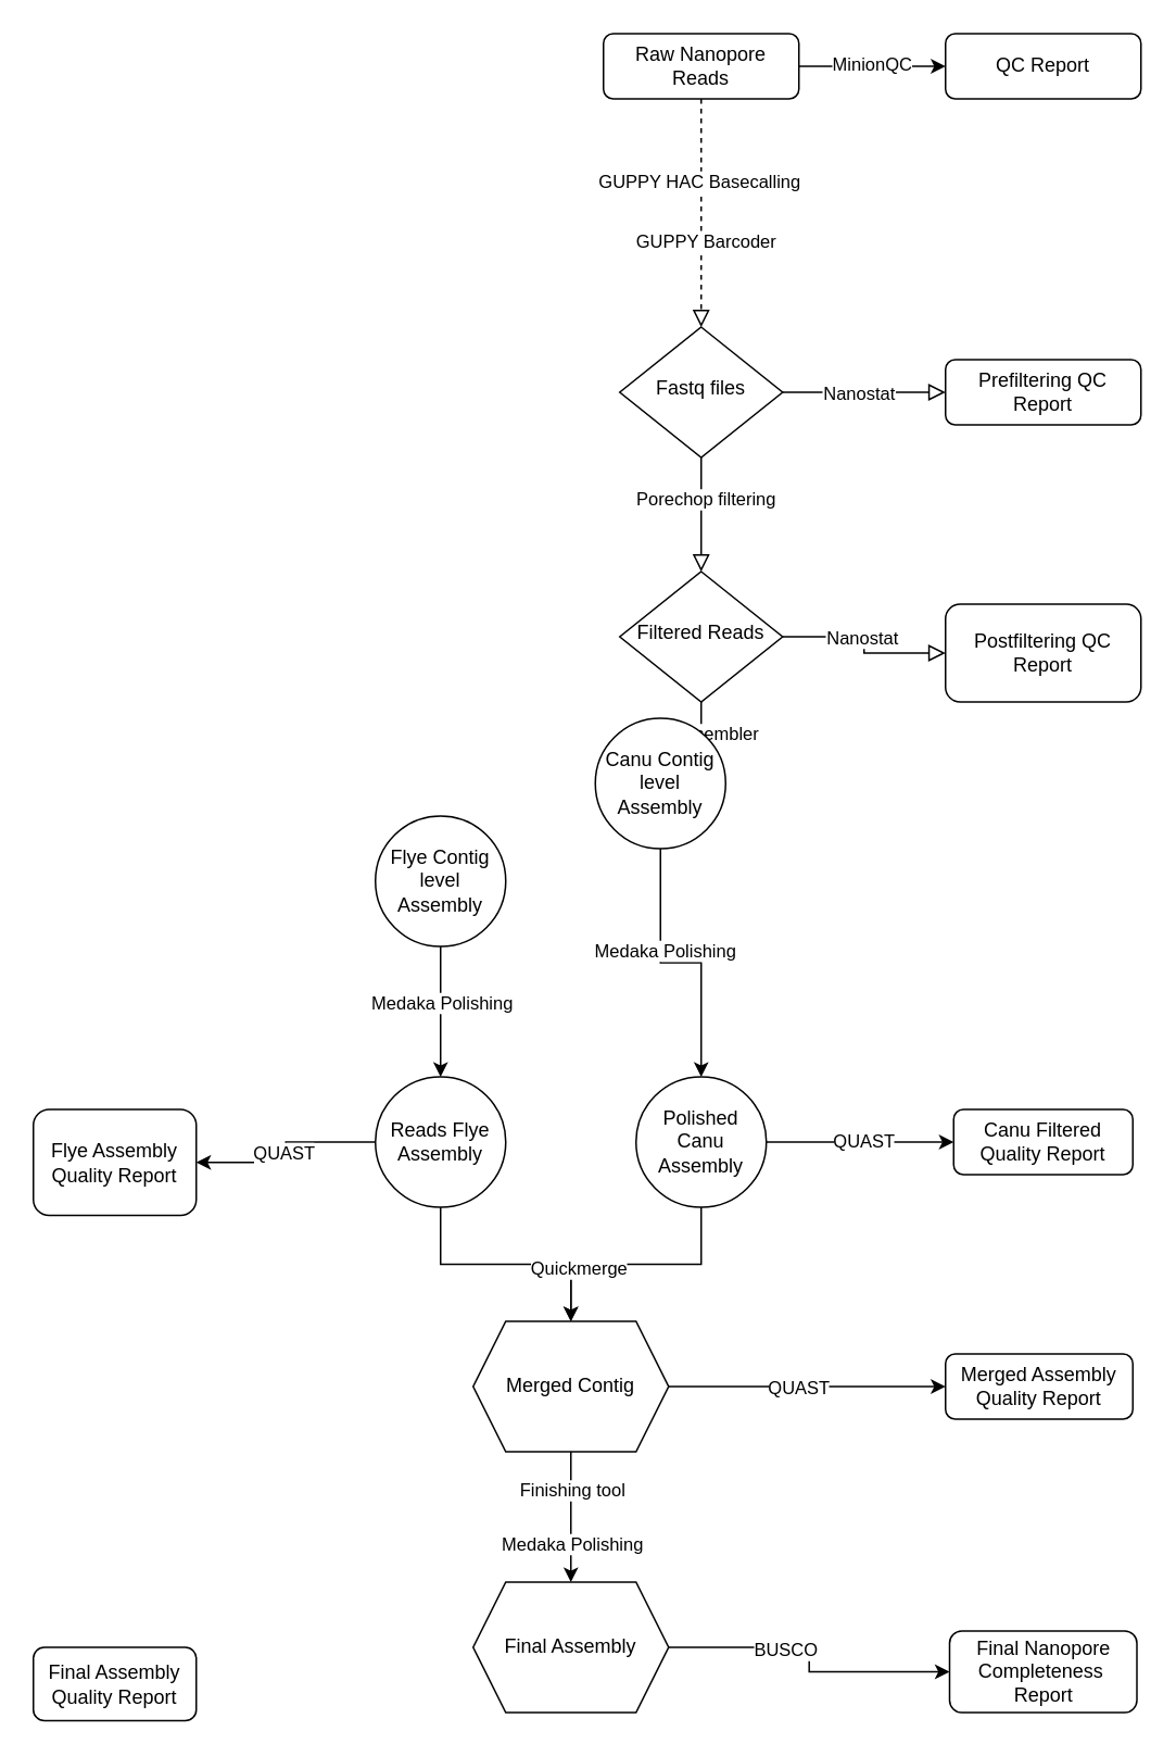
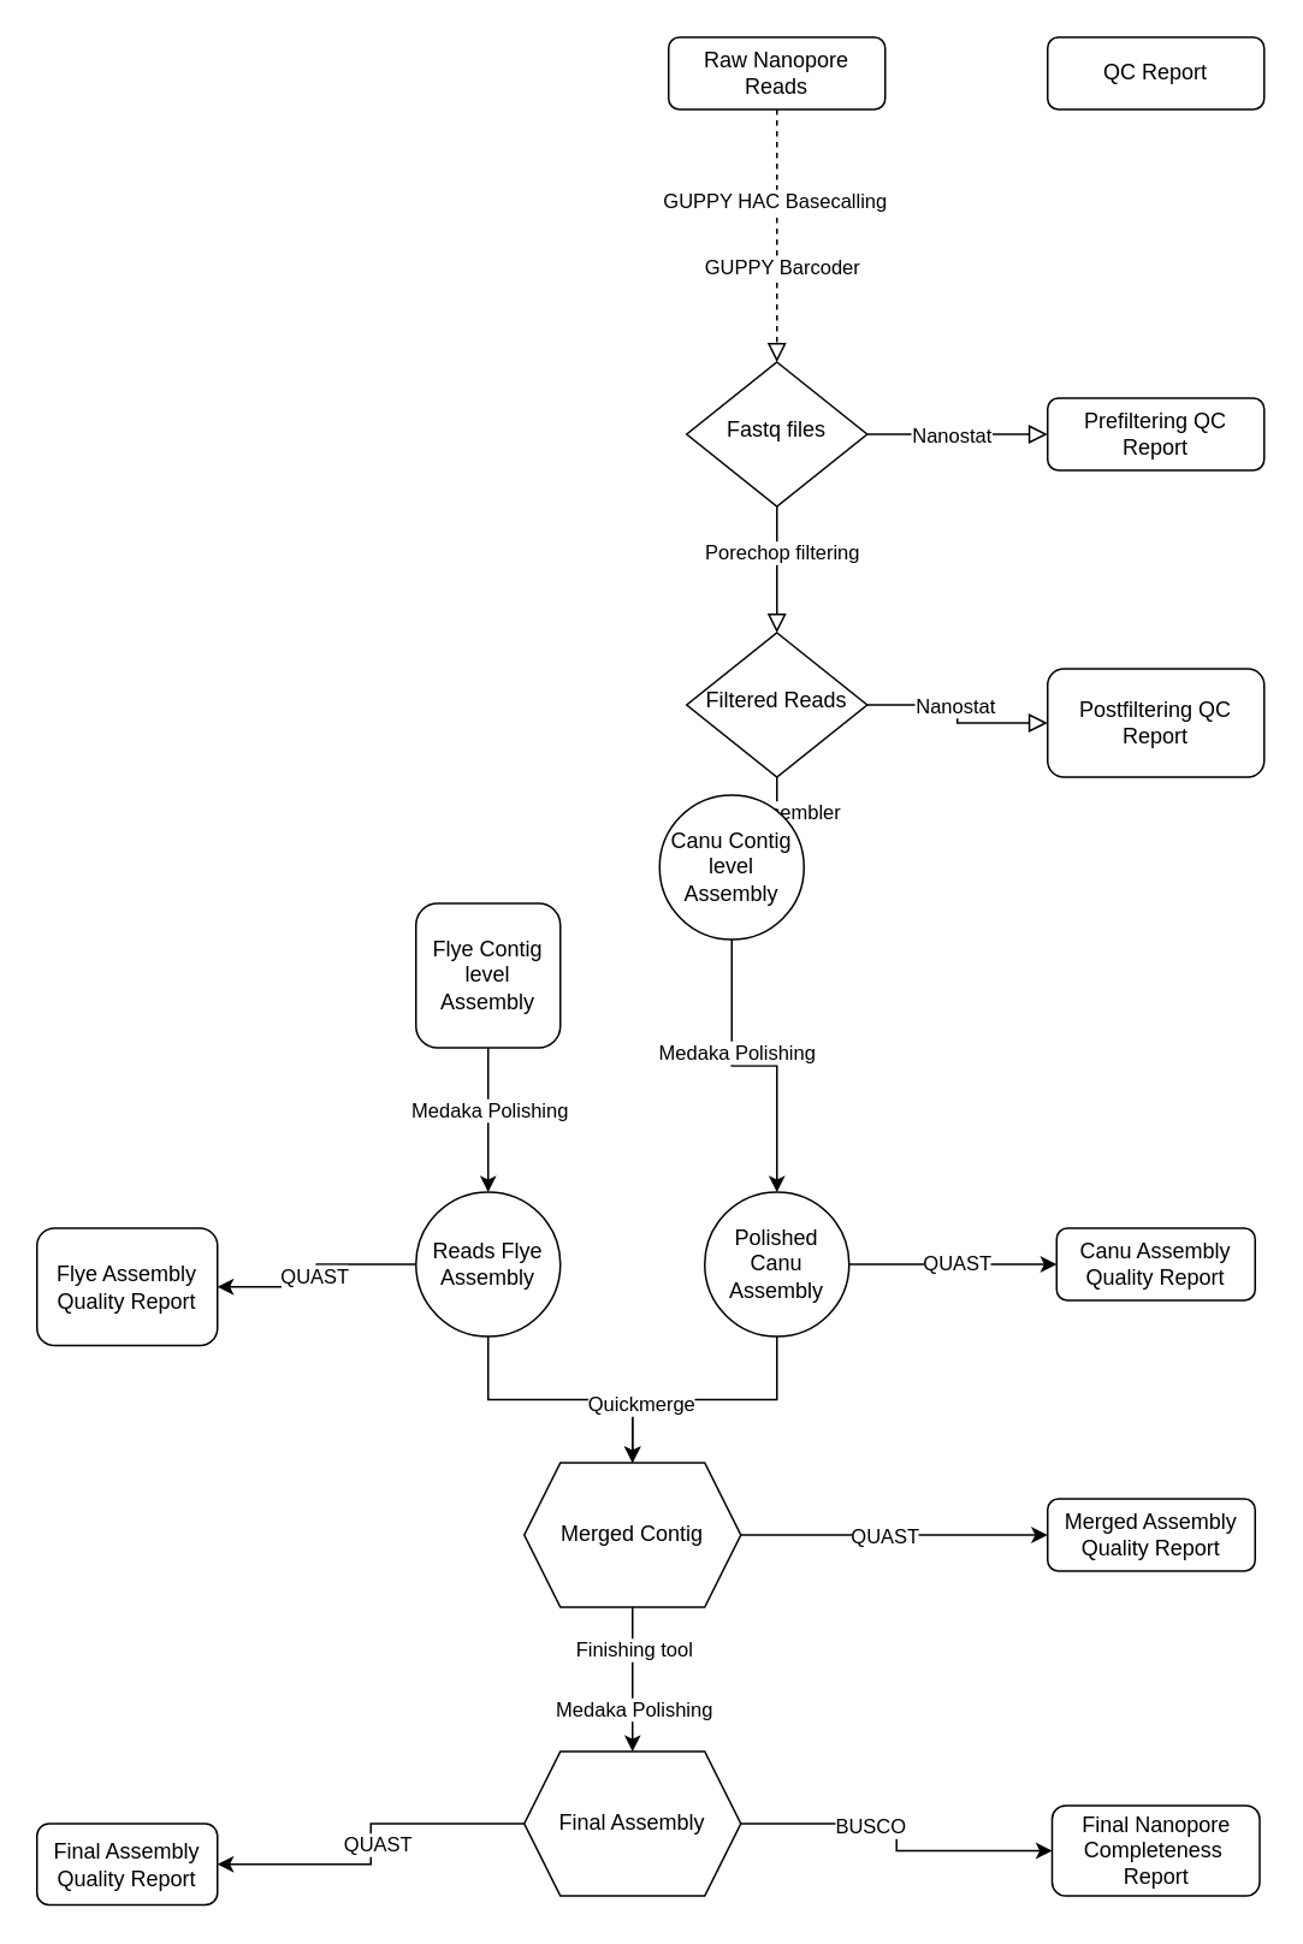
  <mxCell id="0" />
  <mxCell id="1" parent="0" />
  <mxCell id="2" value="" style="rounded=0;html=1;jettySize=auto;orthogonalLoop=1;fontSize=11;endArrow=block;endFill=0;endSize=8;strokeWidth=1;shadow=0;labelBackgroundColor=none;edgeStyle=orthogonalEdgeStyle;dashed=1;" parent="1" source="7" target="12" edge="1"><mxGeometry relative="1" as="geometry" /></mxCell>
  <mxCell id="3" value="GUPPY HAC Basecalling" style="edgeLabel;html=1;align=center;verticalAlign=middle;resizable=0;points=[];" vertex="1" connectable="0" parent="2"><mxGeometry x="-0.28" y="-2" relative="1" as="geometry"><mxPoint as="offset" /></mxGeometry></mxCell>
  <mxCell id="4" value="GUPPY Barcoder" style="edgeLabel;html=1;align=center;verticalAlign=middle;resizable=0;points=[];" vertex="1" connectable="0" parent="2"><mxGeometry x="0.24" y="2" relative="1" as="geometry"><mxPoint as="offset" /></mxGeometry></mxCell>
- <mxCell id="5" value="" style="edgeStyle=orthogonalEdgeStyle;rounded=0;orthogonalLoop=1;jettySize=auto;html=1;" edge="1" parent="1" source="7" target="20"><mxGeometry relative="1" as="geometry" /></mxCell>
- <mxCell id="6" value="MinionQC" style="edgeLabel;html=1;align=center;verticalAlign=middle;resizable=0;points=[];" vertex="1" connectable="0" parent="5"><mxGeometry x="-0.025" y="2" relative="1" as="geometry"><mxPoint as="offset" /></mxGeometry></mxCell>
  <mxCell id="7" value="Raw Nanopore Reads" style="rounded=1;whiteSpace=wrap;html=1;fontSize=12;glass=0;strokeWidth=1;shadow=0;" parent="1" vertex="1"><mxGeometry x="370" y="20" width="120" height="40" as="geometry" /></mxCell>
  <mxCell id="8" value="" style="rounded=0;html=1;jettySize=auto;orthogonalLoop=1;fontSize=11;endArrow=block;endFill=0;endSize=8;strokeWidth=1;shadow=0;labelBackgroundColor=none;edgeStyle=orthogonalEdgeStyle;" parent="1" source="12" target="18" edge="1"><mxGeometry y="20" relative="1" as="geometry"><mxPoint as="offset" /></mxGeometry></mxCell>
  <mxCell id="9" value="Porechop filtering" style="edgeLabel;html=1;align=center;verticalAlign=middle;resizable=0;points=[];" vertex="1" connectable="0" parent="8"><mxGeometry x="-0.286" y="2" relative="1" as="geometry"><mxPoint as="offset" /></mxGeometry></mxCell>
  <mxCell id="10" value="" style="edgeStyle=orthogonalEdgeStyle;rounded=0;html=1;jettySize=auto;orthogonalLoop=1;fontSize=11;endArrow=block;endFill=0;endSize=8;strokeWidth=1;shadow=0;labelBackgroundColor=none;" parent="1" source="12" target="13" edge="1"><mxGeometry y="10" relative="1" as="geometry"><mxPoint as="offset" /></mxGeometry></mxCell>
  <mxCell id="11" value="Nanostat" style="edgeLabel;html=1;align=center;verticalAlign=middle;resizable=0;points=[];" vertex="1" connectable="0" parent="10"><mxGeometry x="-0.08" relative="1" as="geometry"><mxPoint as="offset" /></mxGeometry></mxCell>
  <mxCell id="12" value="Fastq files" style="rhombus;whiteSpace=wrap;html=1;shadow=0;fontFamily=Helvetica;fontSize=12;align=center;strokeWidth=1;spacing=6;spacingTop=-4;" parent="1" vertex="1"><mxGeometry x="380" y="200" width="100" height="80" as="geometry" /></mxCell>
  <mxCell id="13" value="Prefiltering QC Report" style="rounded=1;whiteSpace=wrap;html=1;fontSize=12;glass=0;strokeWidth=1;shadow=0;" parent="1" vertex="1"><mxGeometry x="580" y="220" width="120" height="40" as="geometry" /></mxCell>
  <mxCell id="14" value="" style="edgeStyle=orthogonalEdgeStyle;rounded=0;html=1;jettySize=auto;orthogonalLoop=1;fontSize=11;endArrow=block;endFill=0;endSize=8;strokeWidth=1;shadow=0;labelBackgroundColor=none;" parent="1" source="18" target="19" edge="1"><mxGeometry y="10" relative="1" as="geometry"><mxPoint as="offset" /></mxGeometry></mxCell>
  <mxCell id="15" value="Nanostat" style="edgeLabel;html=1;align=center;verticalAlign=middle;resizable=0;points=[];" vertex="1" connectable="0" parent="14"><mxGeometry x="-0.12" relative="1" as="geometry"><mxPoint as="offset" /></mxGeometry></mxCell>
  <mxCell id="16" value="" style="edgeStyle=orthogonalEdgeStyle;rounded=0;orthogonalLoop=1;jettySize=auto;html=1;" edge="1" parent="1" source="18" target="23"><mxGeometry relative="1" as="geometry"><mxPoint x="430" y="525" as="targetPoint" /></mxGeometry></mxCell>
  <mxCell id="17" value="Canu Assembler" style="edgeLabel;html=1;align=center;verticalAlign=middle;resizable=0;points=[];" vertex="1" connectable="0" parent="16"><mxGeometry x="-0.06" y="-1" relative="1" as="geometry"><mxPoint as="offset" /></mxGeometry></mxCell>
  <mxCell id="18" value="Filtered Reads" style="rhombus;whiteSpace=wrap;html=1;shadow=0;fontFamily=Helvetica;fontSize=12;align=center;strokeWidth=1;spacing=6;spacingTop=-4;" parent="1" vertex="1"><mxGeometry x="380" y="350" width="100" height="80" as="geometry" /></mxCell>
  <mxCell id="19" value="Postfiltering QC Report" style="rounded=1;whiteSpace=wrap;html=1;fontSize=12;glass=0;strokeWidth=1;shadow=0;" parent="1" vertex="1"><mxGeometry x="580" y="370" width="120" height="60" as="geometry" /></mxCell>
  <mxCell id="20" value="QC Report" style="rounded=1;whiteSpace=wrap;html=1;fontSize=12;glass=0;strokeWidth=1;shadow=0;" vertex="1" parent="1"><mxGeometry x="580" y="20" width="120" height="40" as="geometry" /></mxCell>
  <mxCell id="21" value="" style="edgeStyle=orthogonalEdgeStyle;rounded=0;orthogonalLoop=1;jettySize=auto;html=1;" edge="1" parent="1" source="23" target="35"><mxGeometry relative="1" as="geometry" /></mxCell>
  <mxCell id="22" value="Medaka Polishing" style="edgeLabel;html=1;align=center;verticalAlign=middle;resizable=0;points=[];" vertex="1" connectable="0" parent="21"><mxGeometry x="-0.25" y="2" relative="1" as="geometry"><mxPoint as="offset" /></mxGeometry></mxCell>
  <mxCell id="23" value="Canu Contig level Assembly" style="ellipse;whiteSpace=wrap;html=1;aspect=fixed;" vertex="1" parent="1"><mxGeometry x="365" y="440" width="80" height="80" as="geometry" /></mxCell>
  <mxCell id="24" value="" style="edgeStyle=orthogonalEdgeStyle;rounded=0;orthogonalLoop=1;jettySize=auto;html=1;" edge="1" parent="1" source="26" target="30"><mxGeometry relative="1" as="geometry" /></mxCell>
  <mxCell id="25" value="Medaka Polishing" style="edgeLabel;html=1;align=center;verticalAlign=middle;resizable=0;points=[];" vertex="1" connectable="0" parent="24"><mxGeometry x="-0.15" relative="1" as="geometry"><mxPoint as="offset" /></mxGeometry></mxCell>
- <mxCell id="26" value="Flye Contig level Assembly" style="ellipse;whiteSpace=wrap;html=1;aspect=fixed;" vertex="1" parent="1"><mxGeometry x="230" y="500" width="80" height="80" as="geometry" /></mxCell>
+ <mxCell id="26" value="Flye Contig level Assembly" style="whiteSpace=wrap;html=1;aspect=fixed;rounded=1;" vertex="1" parent="1"><mxGeometry x="230" y="500" width="80" height="80" as="geometry" /></mxCell>
  <mxCell id="27" value="" style="edgeStyle=orthogonalEdgeStyle;rounded=0;orthogonalLoop=1;jettySize=auto;html=1;" edge="1" parent="1" source="30" target="36"><mxGeometry relative="1" as="geometry" /></mxCell>
  <mxCell id="28" value="QUAST" style="edgeLabel;html=1;align=center;verticalAlign=middle;resizable=0;points=[];" vertex="1" connectable="0" parent="27"><mxGeometry y="-2" relative="1" as="geometry"><mxPoint as="offset" /></mxGeometry></mxCell>
  <mxCell id="29" value="" style="edgeStyle=orthogonalEdgeStyle;rounded=0;orthogonalLoop=1;jettySize=auto;html=1;" edge="1" parent="1" source="30" target="43"><mxGeometry relative="1" as="geometry" /></mxCell>
  <mxCell id="30" value="Reads Flye Assembly" style="ellipse;whiteSpace=wrap;html=1;" vertex="1" parent="1"><mxGeometry x="230" y="660" width="80" height="80" as="geometry" /></mxCell>
  <mxCell id="31" value="" style="edgeStyle=orthogonalEdgeStyle;rounded=0;orthogonalLoop=1;jettySize=auto;html=1;" edge="1" parent="1" source="35" target="37"><mxGeometry relative="1" as="geometry" /></mxCell>
  <mxCell id="32" value="QUAST" style="edgeLabel;html=1;align=center;verticalAlign=middle;resizable=0;points=[];" vertex="1" connectable="0" parent="31"><mxGeometry x="0.026" y="1" relative="1" as="geometry"><mxPoint as="offset" /></mxGeometry></mxCell>
  <mxCell id="33" value="" style="edgeStyle=orthogonalEdgeStyle;rounded=0;orthogonalLoop=1;jettySize=auto;html=1;" edge="1" parent="1" source="35" target="43"><mxGeometry relative="1" as="geometry" /></mxCell>
  <mxCell id="34" value="Quickmerge" style="edgeLabel;html=1;align=center;verticalAlign=middle;resizable=0;points=[];" vertex="1" connectable="0" parent="33"><mxGeometry x="0.48" y="2" relative="1" as="geometry"><mxPoint as="offset" /></mxGeometry></mxCell>
  <mxCell id="35" value="Polished Canu Assembly" style="ellipse;whiteSpace=wrap;html=1;" vertex="1" parent="1"><mxGeometry x="390" y="660" width="80" height="80" as="geometry" /></mxCell>
  <mxCell id="36" value="Flye Assembly Quality Report" style="rounded=1;whiteSpace=wrap;html=1;" vertex="1" parent="1"><mxGeometry x="20" y="680" width="100" height="65" as="geometry" /></mxCell>
- <mxCell id="37" value="Canu Filtered Quality Report" style="rounded=1;whiteSpace=wrap;html=1;" vertex="1" parent="1"><mxGeometry x="585" y="680" width="110" height="40" as="geometry" /></mxCell>
+ <mxCell id="37" value="Canu Assembly Quality Report" style="rounded=1;whiteSpace=wrap;html=1;" vertex="1" parent="1"><mxGeometry x="585" y="680" width="110" height="40" as="geometry" /></mxCell>
  <mxCell id="38" value="" style="edgeStyle=orthogonalEdgeStyle;rounded=0;orthogonalLoop=1;jettySize=auto;html=1;" edge="1" parent="1" source="43" target="44"><mxGeometry relative="1" as="geometry" /></mxCell>
  <mxCell id="39" value="QUAST" style="edgeLabel;html=1;align=center;verticalAlign=middle;resizable=0;points=[];" vertex="1" connectable="0" parent="38"><mxGeometry x="-0.071" relative="1" as="geometry"><mxPoint as="offset" /></mxGeometry></mxCell>
  <mxCell id="40" value="" style="edgeStyle=orthogonalEdgeStyle;rounded=0;orthogonalLoop=1;jettySize=auto;html=1;" edge="1" parent="1" source="43" target="49"><mxGeometry relative="1" as="geometry" /></mxCell>
  <mxCell id="41" value="Finishing tool" style="edgeLabel;html=1;align=center;verticalAlign=middle;resizable=0;points=[];" vertex="1" connectable="0" parent="40"><mxGeometry x="-0.425" relative="1" as="geometry"><mxPoint as="offset" /></mxGeometry></mxCell>
  <mxCell id="42" value="Medaka Polishing" style="edgeLabel;html=1;align=center;verticalAlign=middle;resizable=0;points=[];" vertex="1" connectable="0" parent="40"><mxGeometry x="0.4" relative="1" as="geometry"><mxPoint as="offset" /></mxGeometry></mxCell>
  <mxCell id="43" value="Merged Contig" style="shape=hexagon;perimeter=hexagonPerimeter2;whiteSpace=wrap;html=1;fixedSize=1;" vertex="1" parent="1"><mxGeometry x="290" y="810" width="120" height="80" as="geometry" /></mxCell>
  <mxCell id="44" value="Merged Assembly Quality Report" style="rounded=1;whiteSpace=wrap;html=1;" vertex="1" parent="1"><mxGeometry x="580" y="830" width="115" height="40" as="geometry" /></mxCell>
  <mxCell id="45" value="" style="edgeStyle=orthogonalEdgeStyle;rounded=0;orthogonalLoop=1;jettySize=auto;html=1;" edge="1" parent="1" source="49" target="50"><mxGeometry relative="1" as="geometry" /></mxCell>
  <mxCell id="46" value="BUSCO" style="edgeLabel;html=1;align=center;verticalAlign=middle;resizable=0;points=[];" vertex="1" connectable="0" parent="45"><mxGeometry x="-0.247" y="-1" relative="1" as="geometry"><mxPoint as="offset" /></mxGeometry></mxCell>
+ <mxCell id="47" value="" style="edgeStyle=orthogonalEdgeStyle;rounded=0;orthogonalLoop=1;jettySize=auto;html=1;" edge="1" parent="1" source="49" target="51"><mxGeometry relative="1" as="geometry" /></mxCell>
+ <mxCell id="48" value="QUAST" style="edgeLabel;html=1;align=center;verticalAlign=middle;resizable=0;points=[];" vertex="1" connectable="0" parent="47"><mxGeometry y="3" relative="1" as="geometry"><mxPoint as="offset" /></mxGeometry></mxCell>
  <mxCell id="49" value="Final Assembly" style="shape=hexagon;perimeter=hexagonPerimeter2;whiteSpace=wrap;html=1;fixedSize=1;" vertex="1" parent="1"><mxGeometry x="290" y="970" width="120" height="80" as="geometry" /></mxCell>
  <mxCell id="50" value="Final Nanopore Completeness&amp;nbsp; Report" style="rounded=1;whiteSpace=wrap;html=1;" vertex="1" parent="1"><mxGeometry x="582.5" y="1000" width="115" height="50" as="geometry" /></mxCell>
  <mxCell id="51" value="Final Assembly Quality Report" style="rounded=1;whiteSpace=wrap;html=1;" vertex="1" parent="1"><mxGeometry x="20" y="1010" width="100" height="45" as="geometry" /></mxCell>
